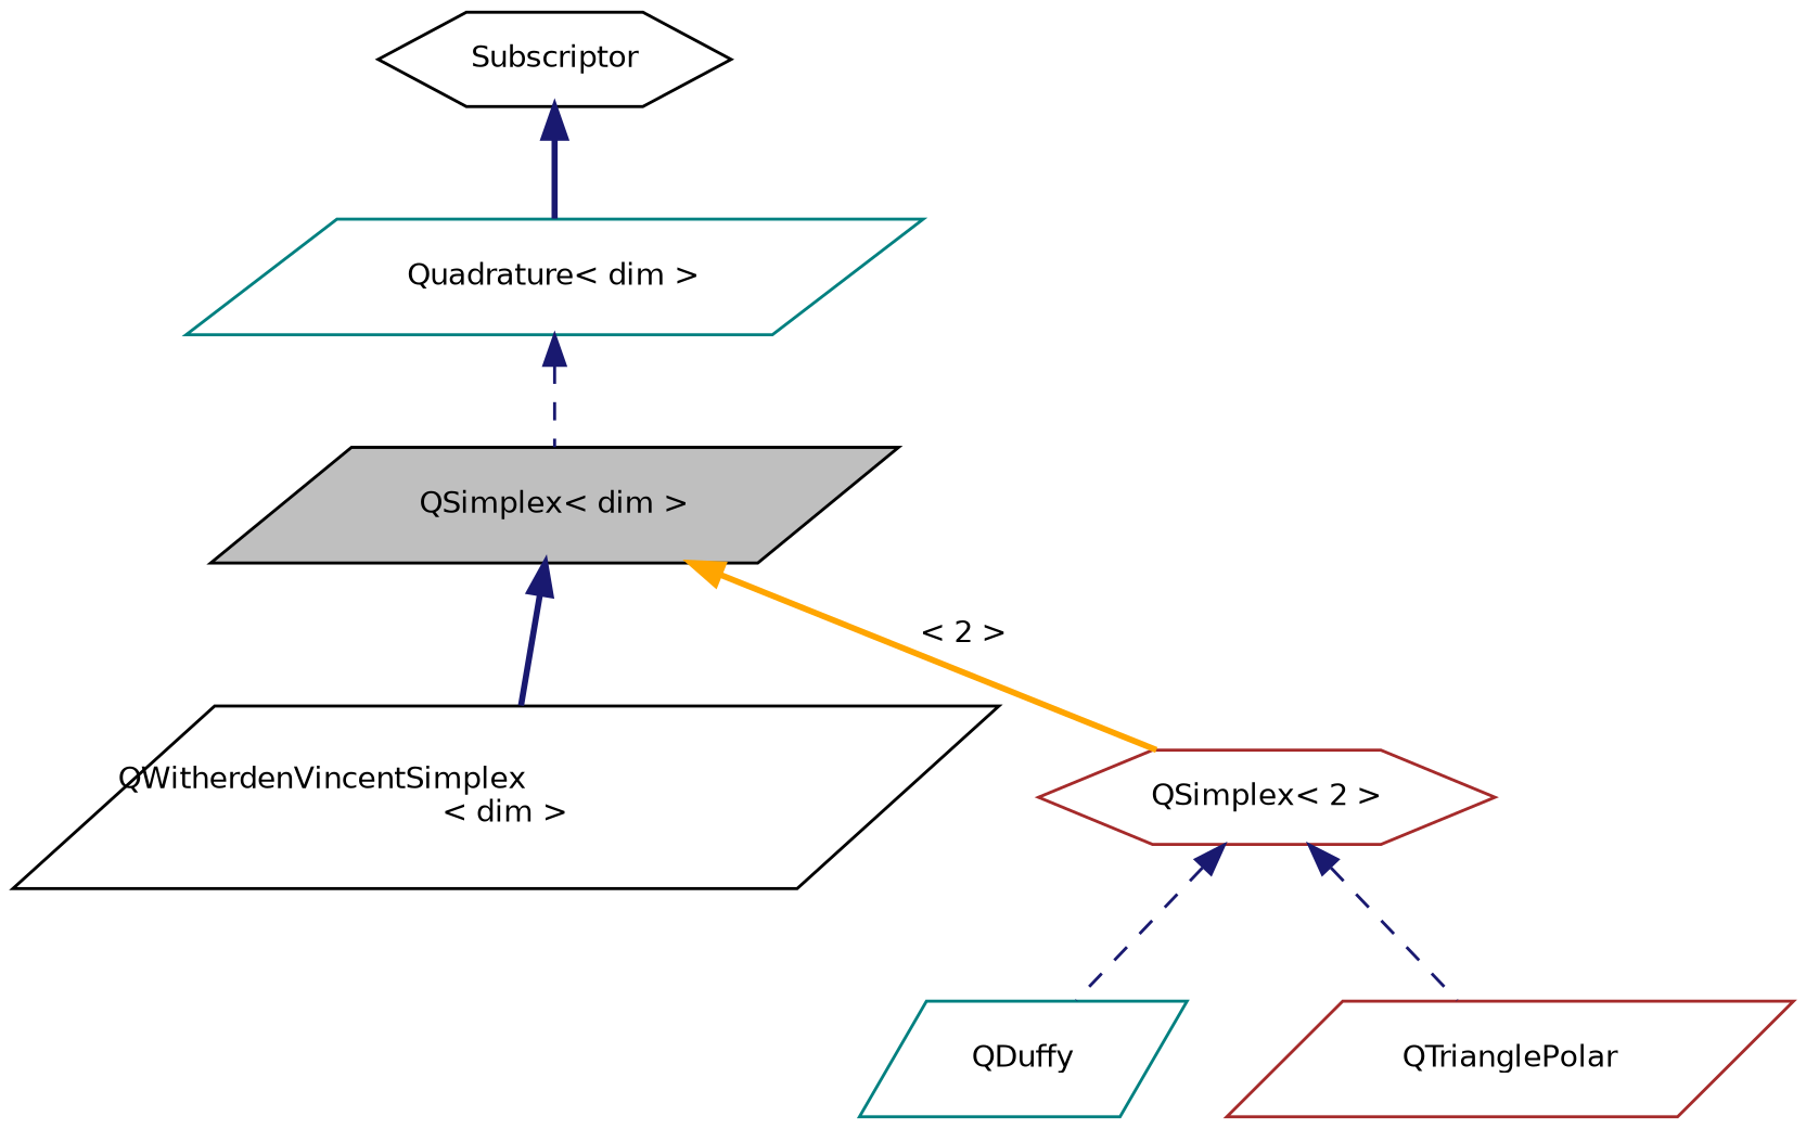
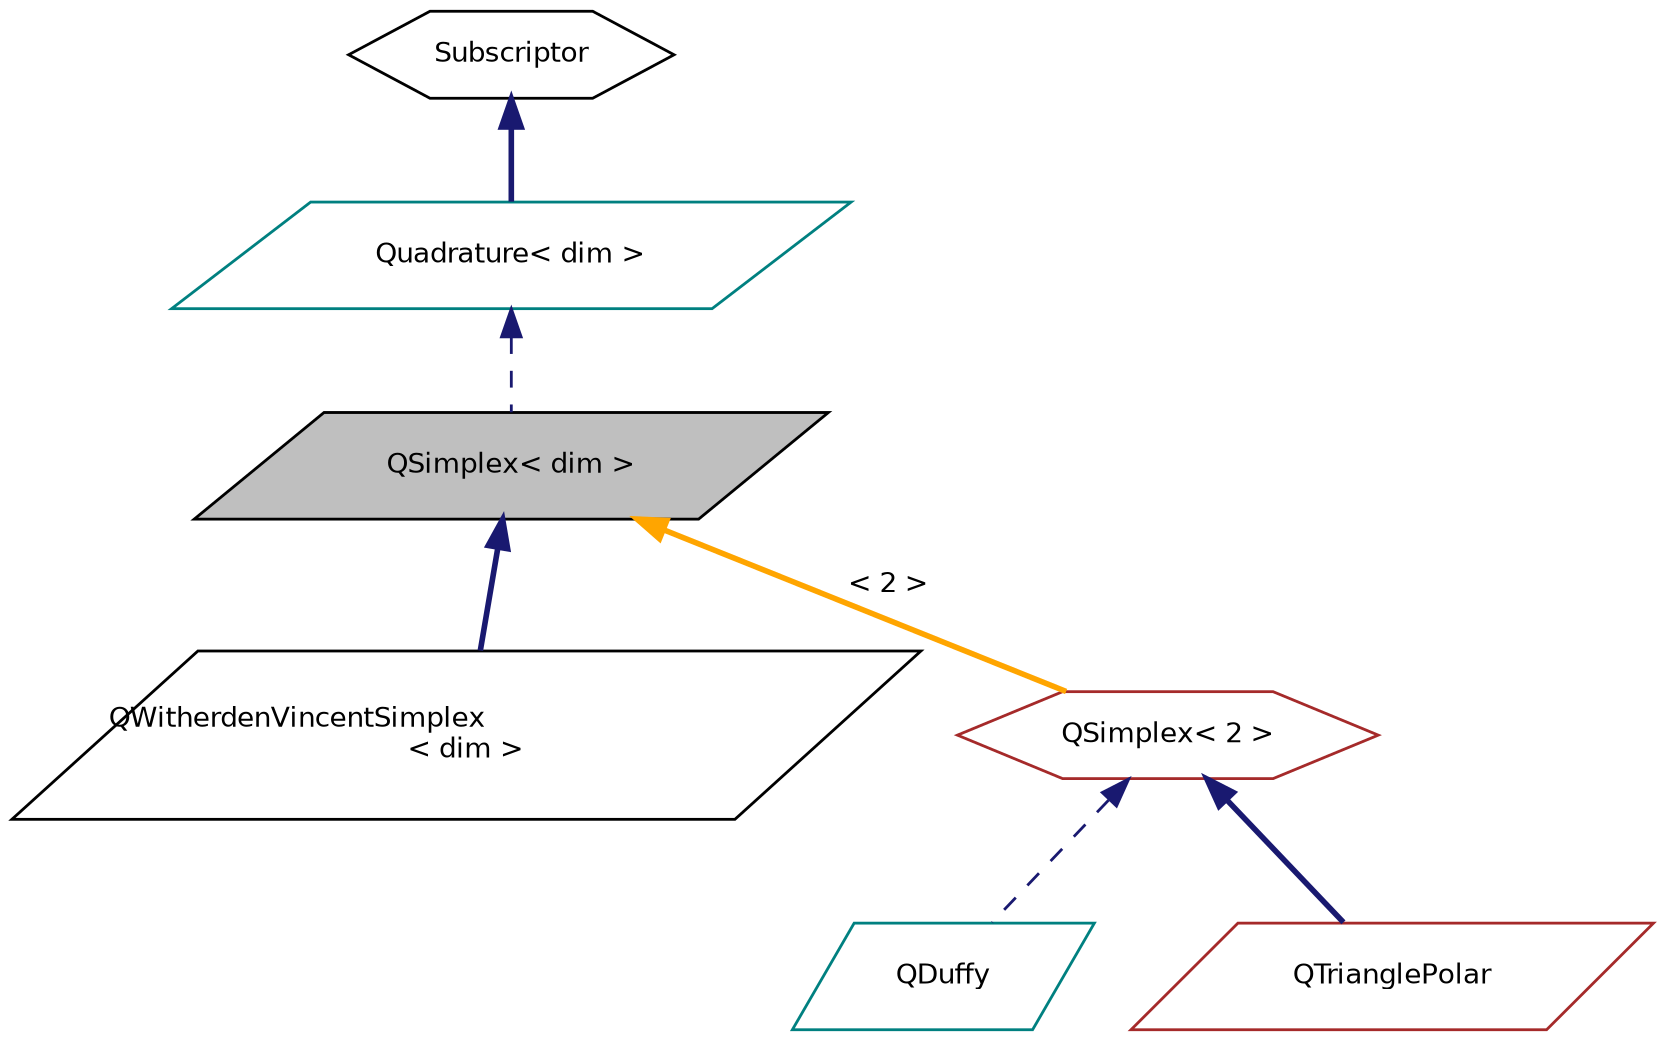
  digraph {
    node [color=black fillcolor=white fontname=Helvetica fontsize=10 shape=parallelogram style=filled]
    edge [color=midnightblue dir=back fontname=Helvetica fontsize=10 labelfontname=Helvetica labelfontsize=10 style=bold]
    n1 [fillcolor=grey75 fontcolor=black height=0.2 label="QSimplex\< dim \>" width=0.4]
    n2 [height=0.2 label="QWitherdenVincentSimplex\l\< dim \>" width=0.4]
    n3 [color=brown height=0.2 label="QSimplex\< 2 \>" shape=hexagon width=0.4]
    n4 [color=teal height=0.2 label=QDuffy width=0.4]
    n5 [color=brown height=0.2 label=QTrianglePolar width=0.4]
    n6 [color=teal height=0.2 label="Quadrature\< dim \>" width=0.4]
    n7 [height=0.2 label=Subscriptor shape=hexagon width=0.4]
    n1 -> n2
    n1 -> n3 [color=orange label=" \< 2 \>"]
    n3 -> n4 [style=dashed]
-   n3 -> n5 [style=dashed]
+   n3 -> n5
    n6 -> n1 [style=dashed]
    n7 -> n6
  }
